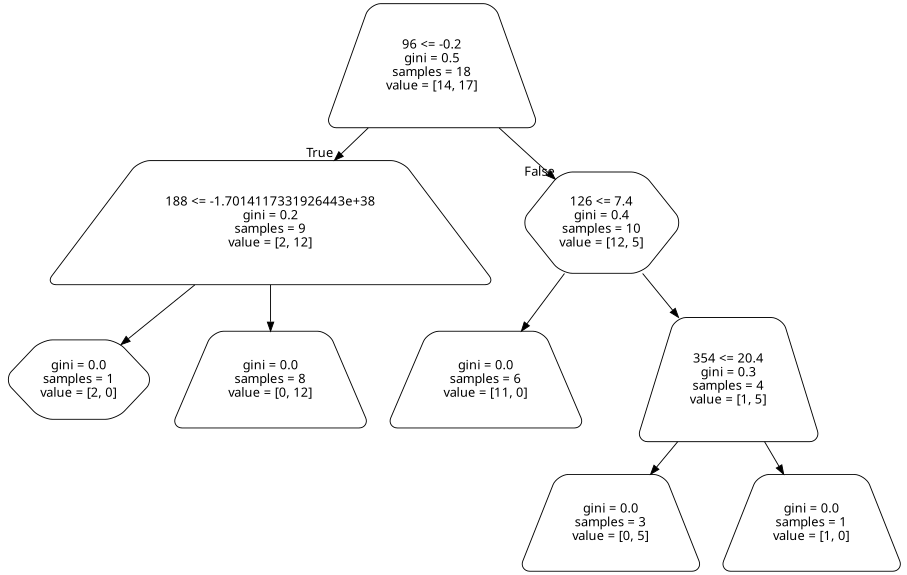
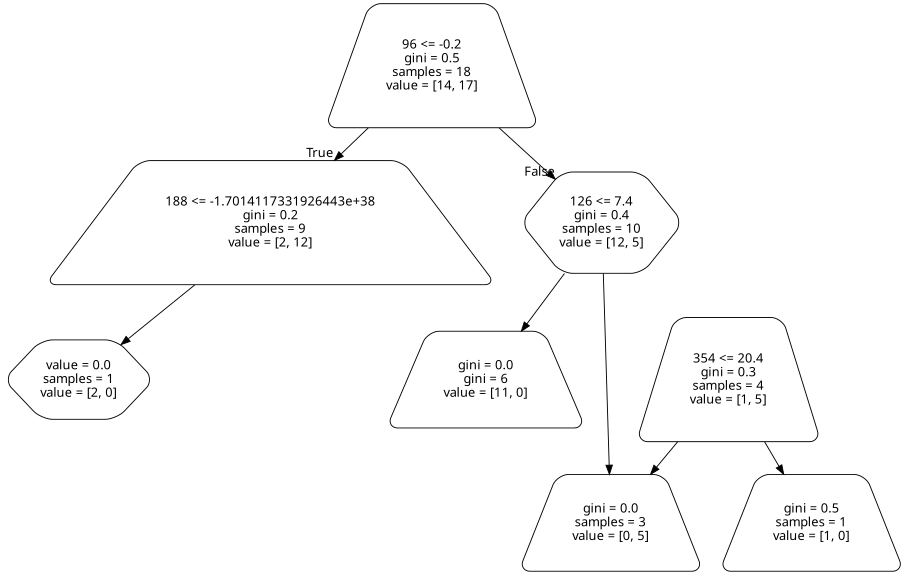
  digraph {
    fontname="Noto Sans"
    node [color=black fontname="Noto Sans" shape=trapezium style=rounded]
    edge [fontname="Noto Sans"]
    n1 [label="96 <= -0.2\ngini = 0.5\nsamples = 18\nvalue = [14, 17]"]
    n2 [label="188 <= -1.7014117331926443e+38\ngini = 0.2\nsamples = 9\nvalue = [2, 12]"]
    n3 [label="126 <= 7.4\ngini = 0.4\nsamples = 10\nvalue = [12, 5]" shape=hexagon]
-   n4 [label="gini = 0.0\nsamples = 1\nvalue = [2, 0]" shape=hexagon]
-   n5 [label="gini = 0.0\nsamples = 8\nvalue = [0, 12]"]
-   n6 [label="gini = 0.0\nsamples = 6\nvalue = [11, 0]"]
+   n4 [label="value = 0.0\nsamples = 1\nvalue = [2, 0]" shape=hexagon]
+   n6 [label="gini = 0.0\ngini = 6\nvalue = [11, 0]"]
    n7 [label="354 <= 20.4\ngini = 0.3\nsamples = 4\nvalue = [1, 5]"]
    n8 [label="gini = 0.0\nsamples = 3\nvalue = [0, 5]"]
-   n9 [label="gini = 0.0\nsamples = 1\nvalue = [1, 0]"]
+   n9 [label="gini = 0.5\nsamples = 1\nvalue = [1, 0]"]
    n1 -> n2 [headlabel=True labelangle=45 labeldistance=2.5]
    n1 -> n3 [headlabel=False labelangle=-45 labeldistance=2.5]
    n2 -> n4
-   n2 -> n5
    n3 -> n6
-   n3 -> n7
+   n3 -> n8
    n7 -> n8
    n7 -> n9
  }
